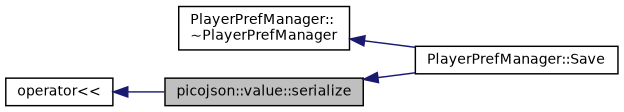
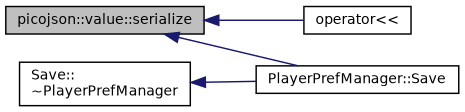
  digraph {
    rankdir=LR
    node [color=black fillcolor=white fontname=Helvetica fontsize=10 shape=record style=filled]
    edge [color=midnightblue dir=back fontname=Helvetica fontsize=10 labelfontname=Helvetica labelfontsize=10 style=solid]
    n1 [fillcolor=grey75 fontcolor=black height=0.2 label="picojson::value::serialize" width=0.4]
    n2 [height=0.2 label="operator\<\<" width=0.4]
    n3 [height=0.2 label="PlayerPrefManager::Save" width=0.4]
-   n4 [height=0.2 label="PlayerPrefManager::\l~PlayerPrefManager" width=0.4]
-   n2 -> n1
+   n4 [height=0.2 label="Save::\l~PlayerPrefManager" width=0.4]
+   n1 -> n2
    n1 -> n3
    n4 -> n3
  }
